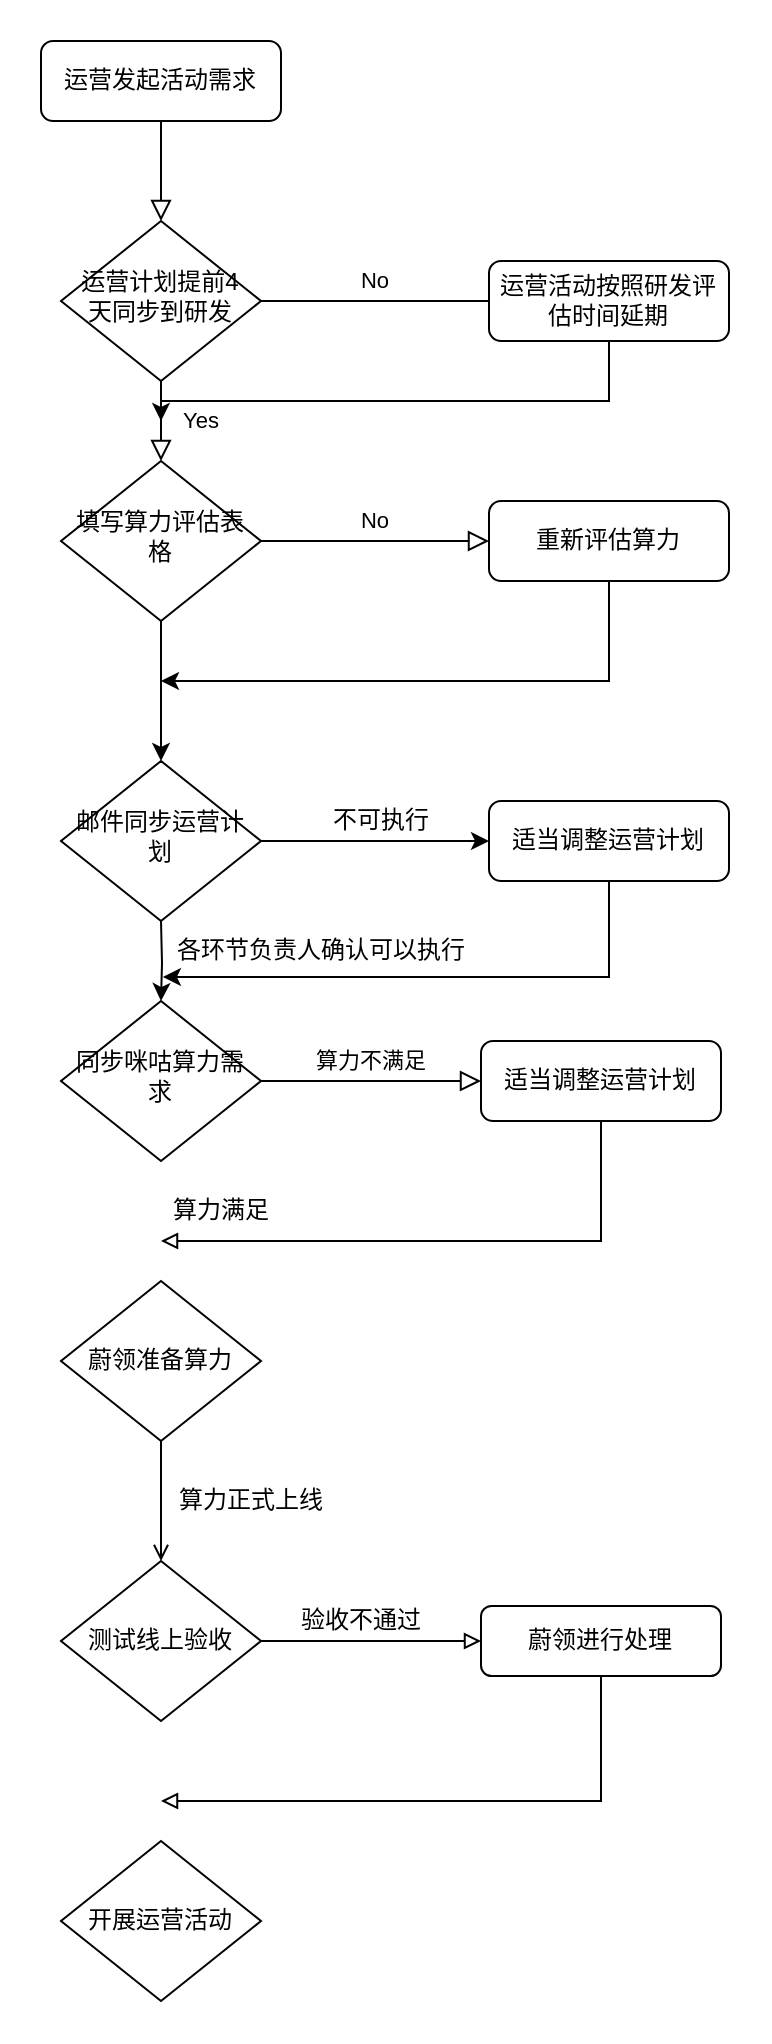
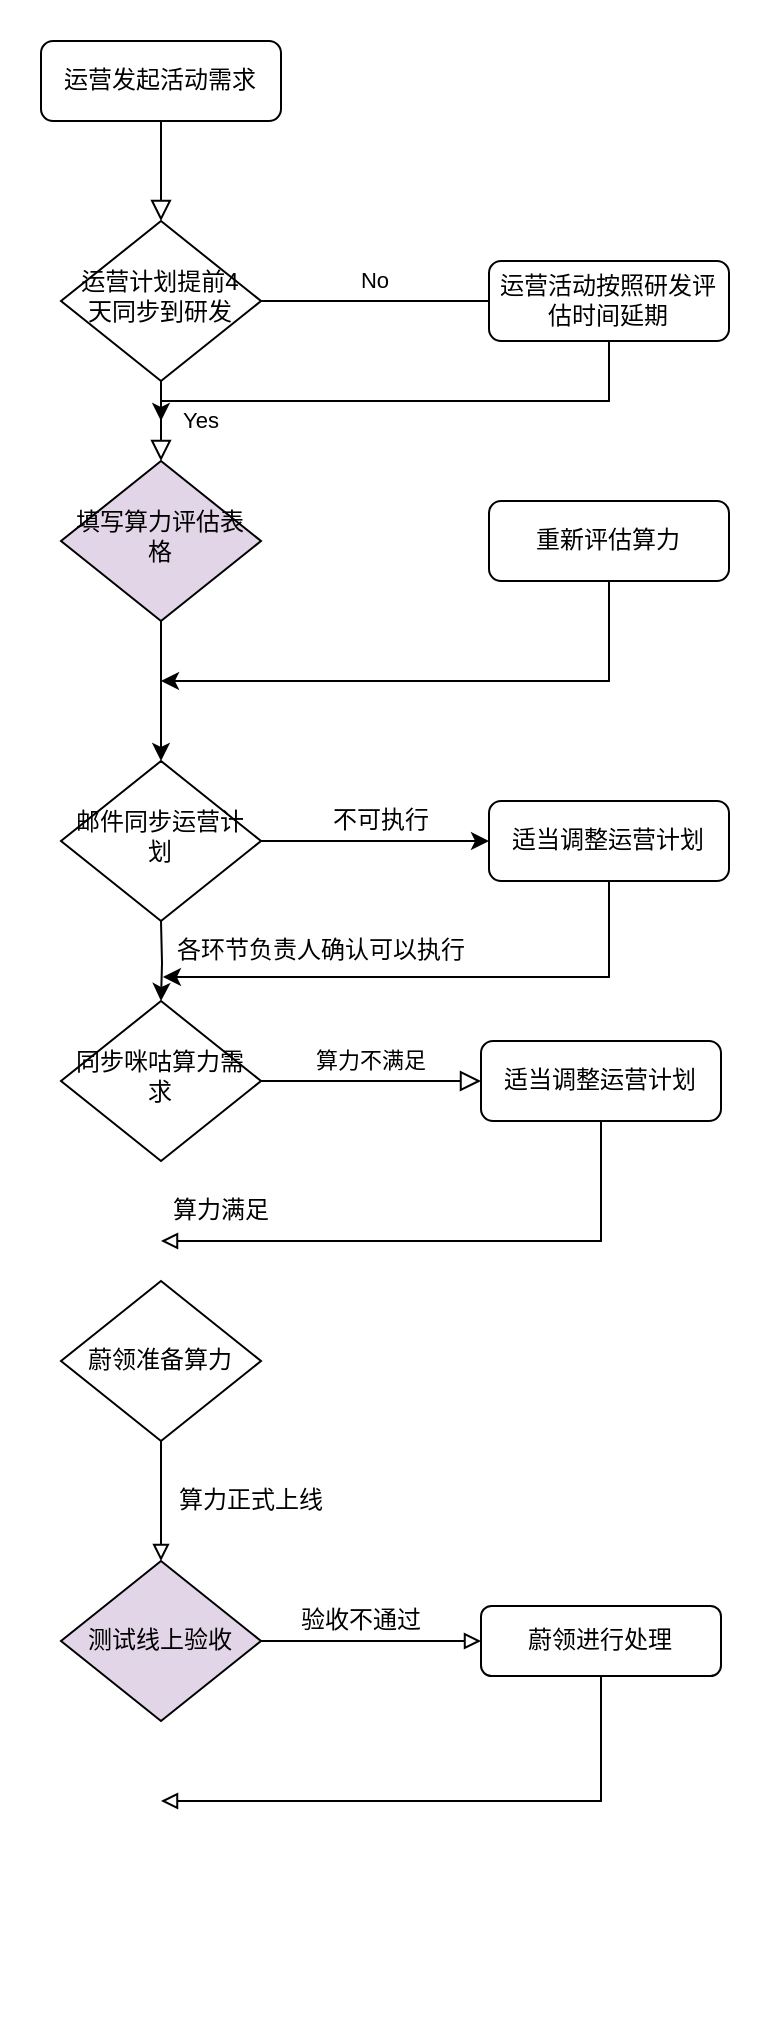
  <mxCell id="0" />
  <mxCell id="1" parent="0" />
  <mxCell id="2" value="" style="rounded=0;html=1;jettySize=auto;orthogonalLoop=1;fontSize=11;endArrow=block;endFill=0;endSize=8;strokeWidth=1;shadow=0;labelBackgroundColor=none;edgeStyle=orthogonalEdgeStyle;" parent="1" source="3" target="6" edge="1"><mxGeometry relative="1" as="geometry" /></mxCell>
  <mxCell id="3" value="运营发起活动需求" style="rounded=1;whiteSpace=wrap;html=1;fontSize=12;glass=0;strokeWidth=1;shadow=0;" parent="1" vertex="1"><mxGeometry x="20" y="20" width="120" height="40" as="geometry" /></mxCell>
  <mxCell id="4" value="Yes" style="rounded=0;html=1;jettySize=auto;orthogonalLoop=1;fontSize=11;endArrow=block;endFill=0;endSize=8;strokeWidth=1;shadow=0;labelBackgroundColor=none;edgeStyle=orthogonalEdgeStyle;" parent="1" source="6" target="11" edge="1"><mxGeometry y="20" relative="1" as="geometry"><mxPoint as="offset" /></mxGeometry></mxCell>
  <mxCell id="5" value="No" style="edgeStyle=orthogonalEdgeStyle;rounded=0;html=1;jettySize=auto;orthogonalLoop=1;fontSize=11;endArrow=none;endFill=0;endSize=8;strokeWidth=1;shadow=0;labelBackgroundColor=none;" parent="1" source="6" target="8" edge="1"><mxGeometry y="10" relative="1" as="geometry"><mxPoint as="offset" /></mxGeometry></mxCell>
  <mxCell id="6" value="运营计划提前4天同步到研发" style="rhombus;whiteSpace=wrap;html=1;shadow=0;fontFamily=Helvetica;fontSize=12;align=center;strokeWidth=1;spacing=6;spacingTop=-4;" parent="1" vertex="1"><mxGeometry x="30" y="110" width="100" height="80" as="geometry" /></mxCell>
  <mxCell id="7" style="edgeStyle=orthogonalEdgeStyle;rounded=0;orthogonalLoop=1;jettySize=auto;html=1;" parent="1" source="8" edge="1"><mxGeometry relative="1" as="geometry"><mxPoint x="80" y="210" as="targetPoint" /><Array as="points"><mxPoint x="304" y="200" /><mxPoint x="80" y="200" /></Array></mxGeometry></mxCell>
  <mxCell id="8" value="运营活动按照研发评估时间延期" style="rounded=1;whiteSpace=wrap;html=1;fontSize=12;glass=0;strokeWidth=1;shadow=0;" parent="1" vertex="1"><mxGeometry x="244" y="130" width="120" height="40" as="geometry" /></mxCell>
- <mxCell id="9" value="No" style="edgeStyle=orthogonalEdgeStyle;rounded=0;html=1;jettySize=auto;orthogonalLoop=1;fontSize=11;endArrow=block;endFill=0;endSize=8;strokeWidth=1;shadow=0;labelBackgroundColor=none;" parent="1" source="11" target="13" edge="1"><mxGeometry y="10" relative="1" as="geometry"><mxPoint as="offset" /></mxGeometry></mxCell>
  <mxCell id="10" style="edgeStyle=orthogonalEdgeStyle;rounded=0;orthogonalLoop=1;jettySize=auto;html=1;entryX=0.5;entryY=0;entryDx=0;entryDy=0;" edge="1" parent="1" source="11"><mxGeometry relative="1" as="geometry"><mxPoint x="80" y="380" as="targetPoint" /></mxGeometry></mxCell>
- <mxCell id="11" value="填写算力评估表格" style="rhombus;whiteSpace=wrap;html=1;shadow=0;fontFamily=Helvetica;fontSize=12;align=center;strokeWidth=1;spacing=6;spacingTop=-4;" parent="1" vertex="1"><mxGeometry x="30" y="230" width="100" height="80" as="geometry" /></mxCell>
+ <mxCell id="11" value="填写算力评估表格" style="rhombus;whiteSpace=wrap;html=1;shadow=0;fontFamily=Helvetica;fontSize=12;align=center;strokeWidth=1;spacing=6;spacingTop=-4;fillColor=#e1d5e7;" parent="1" vertex="1"><mxGeometry x="30" y="230" width="100" height="80" as="geometry" /></mxCell>
  <mxCell id="12" style="edgeStyle=orthogonalEdgeStyle;rounded=0;orthogonalLoop=1;jettySize=auto;html=1;" parent="1" source="13" edge="1"><mxGeometry relative="1" as="geometry"><mxPoint x="80" y="340" as="targetPoint" /><Array as="points"><mxPoint x="304" y="340" /></Array></mxGeometry></mxCell>
  <mxCell id="13" value="重新评估算力" style="rounded=1;whiteSpace=wrap;html=1;fontSize=12;glass=0;strokeWidth=1;shadow=0;" parent="1" vertex="1"><mxGeometry x="244" y="250" width="120" height="40" as="geometry" /></mxCell>
  <mxCell id="14" value="同步咪咕算力需求" style="rhombus;whiteSpace=wrap;html=1;shadow=0;fontFamily=Helvetica;fontSize=12;align=center;strokeWidth=1;spacing=6;spacingTop=-4;" parent="1" vertex="1"><mxGeometry x="30" y="500" width="100" height="80" as="geometry" /></mxCell>
  <mxCell id="15" style="edgeStyle=orthogonalEdgeStyle;rounded=0;orthogonalLoop=1;jettySize=auto;html=1;endArrow=block;endFill=0;" parent="1" source="16" edge="1"><mxGeometry relative="1" as="geometry"><mxPoint x="80" y="620" as="targetPoint" /><Array as="points"><mxPoint x="300" y="620" /></Array></mxGeometry></mxCell>
  <mxCell id="16" value="适当调整运营计划" style="rounded=1;whiteSpace=wrap;html=1;fontSize=12;glass=0;strokeWidth=1;shadow=0;" parent="1" vertex="1"><mxGeometry x="240" y="520" width="120" height="40" as="geometry" /></mxCell>
  <mxCell id="17" value="算力不满足" style="edgeStyle=orthogonalEdgeStyle;rounded=0;html=1;jettySize=auto;orthogonalLoop=1;fontSize=11;endArrow=block;endFill=0;endSize=8;strokeWidth=1;shadow=0;labelBackgroundColor=none;exitX=1;exitY=0.5;exitDx=0;exitDy=0;entryX=0;entryY=0.5;entryDx=0;entryDy=0;" parent="1" source="14" target="16" edge="1"><mxGeometry y="10" relative="1" as="geometry"><mxPoint as="offset" /><mxPoint x="140" y="410" as="sourcePoint" /><mxPoint x="190" y="410" as="targetPoint" /></mxGeometry></mxCell>
- <mxCell id="18" style="edgeStyle=orthogonalEdgeStyle;rounded=0;orthogonalLoop=1;jettySize=auto;html=1;endArrow=open;endFill=0;" parent="1" source="19" target="22" edge="1"><mxGeometry relative="1" as="geometry" /></mxCell>
+ <mxCell id="18" style="edgeStyle=orthogonalEdgeStyle;rounded=0;orthogonalLoop=1;jettySize=auto;html=1;endArrow=block;endFill=0;" parent="1" source="19" target="22" edge="1"><mxGeometry relative="1" as="geometry" /></mxCell>
  <mxCell id="19" value="蔚领准备算力" style="rhombus;whiteSpace=wrap;html=1;" parent="1" vertex="1"><mxGeometry x="30" y="640" width="100" height="80" as="geometry" /></mxCell>
  <mxCell id="20" value="算力满足" style="text;html=1;align=center;verticalAlign=middle;resizable=0;points=[];autosize=1;strokeColor=none;fillColor=none;" parent="1" vertex="1"><mxGeometry x="80" y="595" width="60" height="20" as="geometry" /></mxCell>
  <mxCell id="21" value="" style="edgeStyle=orthogonalEdgeStyle;rounded=0;orthogonalLoop=1;jettySize=auto;html=1;endArrow=block;endFill=0;" parent="1" source="22" target="26" edge="1"><mxGeometry relative="1" as="geometry" /></mxCell>
- <mxCell id="22" value="测试线上验收" style="rhombus;whiteSpace=wrap;html=1;" parent="1" vertex="1"><mxGeometry x="30" y="780" width="100" height="80" as="geometry" /></mxCell>
+ <mxCell id="22" value="测试线上验收" style="rhombus;whiteSpace=wrap;html=1;fillColor=#e1d5e7;" parent="1" vertex="1"><mxGeometry x="30" y="780" width="100" height="80" as="geometry" /></mxCell>
  <mxCell id="23" value="算力正式上线" style="text;html=1;align=center;verticalAlign=middle;resizable=0;points=[];autosize=1;strokeColor=none;fillColor=none;" parent="1" vertex="1"><mxGeometry x="80" y="740" width="90" height="20" as="geometry" /></mxCell>
- <mxCell id="24" value="开展运营活动" style="rhombus;whiteSpace=wrap;html=1;" parent="1" vertex="1"><mxGeometry x="30" y="920" width="100" height="80" as="geometry" /></mxCell>
  <mxCell id="25" style="edgeStyle=orthogonalEdgeStyle;rounded=0;orthogonalLoop=1;jettySize=auto;html=1;endArrow=block;endFill=0;" parent="1" source="26" edge="1"><mxGeometry relative="1" as="geometry"><mxPoint x="80" y="900" as="targetPoint" /><Array as="points"><mxPoint x="300" y="900" /></Array></mxGeometry></mxCell>
  <mxCell id="26" value="蔚领进行处理" style="whiteSpace=wrap;html=1;perimeterSpacing=0;rounded=1;" parent="1" vertex="1"><mxGeometry x="240" y="802.5" width="120" height="35" as="geometry" /></mxCell>
  <mxCell id="27" value="验收不通过" style="text;html=1;align=center;verticalAlign=middle;resizable=0;points=[];autosize=1;strokeColor=none;fillColor=none;" parent="1" vertex="1"><mxGeometry x="140" y="800" width="80" height="20" as="geometry" /></mxCell>
  <mxCell id="28" style="edgeStyle=orthogonalEdgeStyle;rounded=0;orthogonalLoop=1;jettySize=auto;html=1;entryX=0.5;entryY=0;entryDx=0;entryDy=0;" edge="1" parent="1" target="14"><mxGeometry relative="1" as="geometry"><mxPoint x="80" y="460" as="sourcePoint" /></mxGeometry></mxCell>
  <mxCell id="29" style="edgeStyle=orthogonalEdgeStyle;rounded=0;orthogonalLoop=1;jettySize=auto;html=1;entryX=0;entryY=0.5;entryDx=0;entryDy=0;" edge="1" parent="1" source="30" target="33"><mxGeometry relative="1" as="geometry" /></mxCell>
  <mxCell id="30" value="邮件同步运营计划" style="rhombus;whiteSpace=wrap;html=1;shadow=0;fontFamily=Helvetica;fontSize=12;align=center;strokeWidth=1;spacing=6;spacingTop=-4;" vertex="1" parent="1"><mxGeometry x="30" y="380" width="100" height="80" as="geometry" /></mxCell>
  <mxCell id="31" value="各环节负责人确认可以执行" style="text;html=1;align=center;verticalAlign=middle;resizable=0;points=[];autosize=1;strokeColor=none;fillColor=none;" vertex="1" parent="1"><mxGeometry x="80" y="465" width="160" height="20" as="geometry" /></mxCell>
  <mxCell id="32" style="edgeStyle=orthogonalEdgeStyle;rounded=0;orthogonalLoop=1;jettySize=auto;html=1;entryX=0.006;entryY=1.15;entryDx=0;entryDy=0;entryPerimeter=0;" edge="1" parent="1" source="33" target="31"><mxGeometry relative="1" as="geometry"><Array as="points"><mxPoint x="304" y="488" /></Array></mxGeometry></mxCell>
  <mxCell id="33" value="适当调整运营计划" style="rounded=1;whiteSpace=wrap;html=1;fontSize=12;glass=0;strokeWidth=1;shadow=0;" vertex="1" parent="1"><mxGeometry x="244" y="400" width="120" height="40" as="geometry" /></mxCell>
  <mxCell id="34" value="不可执行" style="text;html=1;align=center;verticalAlign=middle;resizable=0;points=[];autosize=1;strokeColor=none;fillColor=none;" vertex="1" parent="1"><mxGeometry x="160" y="400" width="60" height="20" as="geometry" /></mxCell>
